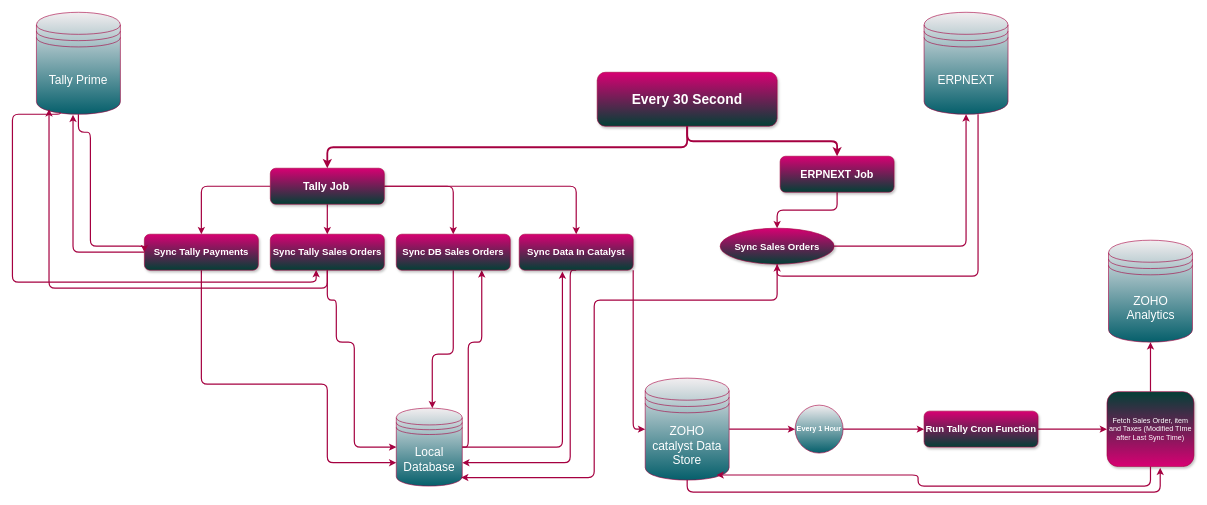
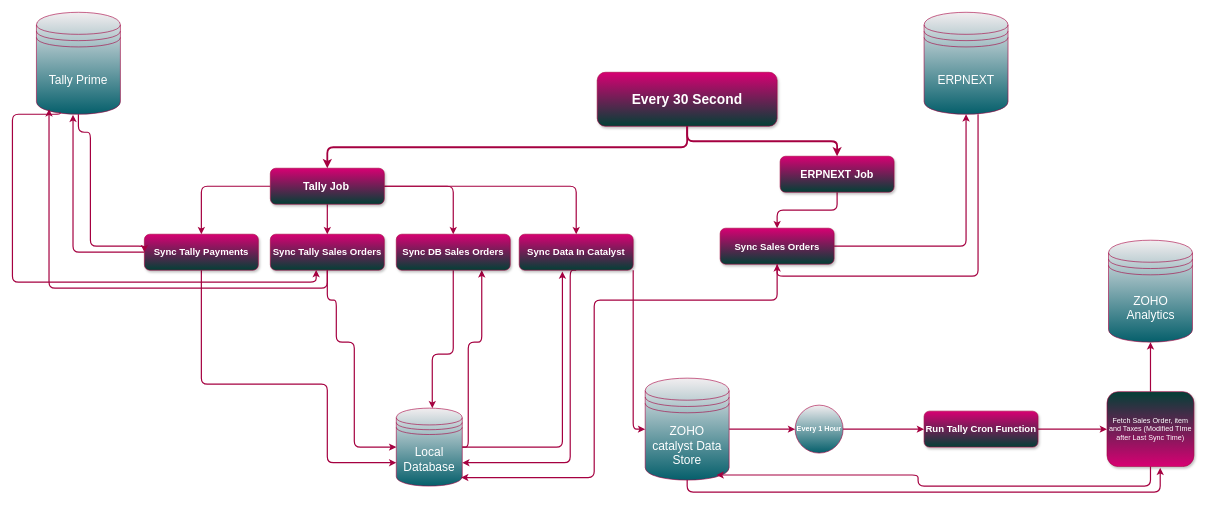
  <mxCell id="0" />
  <mxCell id="1" parent="0" />
  <mxCell id="2" style="edgeStyle=orthogonalEdgeStyle;rounded=1;orthogonalLoop=1;jettySize=auto;html=1;curved=0;strokeWidth=3;fillColor=#d80073;strokeColor=#A50040;entryX=0.5;entryY=0;entryDx=0;entryDy=0;exitX=0.5;exitY=1;exitDx=0;exitDy=0;" edge="1" parent="1" source="3" target="8"><mxGeometry relative="1" as="geometry"><mxPoint x="410" y="290" as="targetPoint" /><mxPoint x="775" y="230" as="sourcePoint" /></mxGeometry></mxCell>
  <mxCell id="3" value="&lt;font style=&quot;font-size: 23px;&quot;&gt;&lt;b&gt;Every 30 Second&lt;/b&gt;&lt;/font&gt;" style="rounded=1;whiteSpace=wrap;html=1;fillColor=#d80073;strokeColor=#A50040;fontColor=#ffffff;shadow=1;gradientColor=#024036;" vertex="1" parent="1"><mxGeometry x="995" y="120" width="300" height="90" as="geometry" /></mxCell>
  <mxCell id="4" style="edgeStyle=orthogonalEdgeStyle;rounded=1;orthogonalLoop=1;jettySize=auto;html=1;entryX=0.5;entryY=0;entryDx=0;entryDy=0;curved=0;fillColor=#d80073;strokeColor=#A50040;strokeWidth=2;" edge="1" parent="1" source="8" target="15"><mxGeometry relative="1" as="geometry" /></mxCell>
  <mxCell id="5" style="edgeStyle=orthogonalEdgeStyle;rounded=1;orthogonalLoop=1;jettySize=auto;html=1;entryX=0.5;entryY=0;entryDx=0;entryDy=0;fillColor=#d80073;strokeColor=#A50040;strokeWidth=2;" edge="1" parent="1" source="8" target="17"><mxGeometry relative="1" as="geometry" /></mxCell>
  <mxCell id="6" style="edgeStyle=orthogonalEdgeStyle;rounded=1;orthogonalLoop=1;jettySize=auto;html=1;entryX=0.5;entryY=0;entryDx=0;entryDy=0;fillColor=#d80073;strokeColor=#A50040;strokeWidth=2;" edge="1" parent="1" source="8" target="19"><mxGeometry relative="1" as="geometry" /></mxCell>
  <mxCell id="7" style="edgeStyle=orthogonalEdgeStyle;rounded=1;orthogonalLoop=1;jettySize=auto;html=1;entryX=0.5;entryY=0;entryDx=0;entryDy=0;curved=0;fillColor=#d80073;strokeColor=#A50040;strokeWidth=2;" edge="1" parent="1" source="8" target="22"><mxGeometry relative="1" as="geometry" /></mxCell>
  <mxCell id="8" value="&lt;font size=&quot;1&quot; style=&quot;&quot;&gt;&lt;b style=&quot;font-size: 18px;&quot;&gt;Tally Job&lt;span style=&quot;white-space: pre;&quot;&gt;&#09;&lt;/span&gt;&lt;/b&gt;&lt;/font&gt;" style="rounded=1;whiteSpace=wrap;html=1;fillColor=#d80073;strokeColor=#A50040;fontColor=#ffffff;shadow=1;gradientColor=#024036;" vertex="1" parent="1"><mxGeometry x="450" y="280" width="190" height="60" as="geometry" /></mxCell>
  <mxCell id="9" style="edgeStyle=orthogonalEdgeStyle;rounded=1;orthogonalLoop=1;jettySize=auto;html=1;curved=0;strokeWidth=3;fillColor=#d80073;strokeColor=#A50040;exitX=0.5;exitY=1;exitDx=0;exitDy=0;" edge="1" parent="1" source="3" target="11"><mxGeometry relative="1" as="geometry"><mxPoint x="940" y="270" as="targetPoint" /><mxPoint x="1135" y="190" as="sourcePoint" /></mxGeometry></mxCell>
  <mxCell id="10" style="edgeStyle=orthogonalEdgeStyle;rounded=1;orthogonalLoop=1;jettySize=auto;html=1;entryX=0.5;entryY=0;entryDx=0;entryDy=0;curved=0;strokeWidth=2;fillColor=#d80073;strokeColor=#A50040;" edge="1" parent="1" source="11" target="27"><mxGeometry relative="1" as="geometry" /></mxCell>
  <mxCell id="11" value="&lt;font size=&quot;1&quot; style=&quot;&quot;&gt;&lt;b style=&quot;font-size: 18px;&quot;&gt;ERPNEXT Job&lt;/b&gt;&lt;/font&gt;" style="rounded=1;whiteSpace=wrap;html=1;fillColor=#d80073;strokeColor=#A50040;fontColor=#ffffff;shadow=1;gradientColor=#024036;" vertex="1" parent="1"><mxGeometry x="1300" y="260" width="190" height="60" as="geometry" /></mxCell>
  <mxCell id="12" style="edgeStyle=orthogonalEdgeStyle;rounded=1;orthogonalLoop=1;jettySize=auto;html=1;entryX=0.75;entryY=1;entryDx=0;entryDy=0;fillColor=#d80073;strokeColor=#A50040;strokeWidth=2;curved=0;" edge="1" parent="1" source="13" target="19"><mxGeometry relative="1" as="geometry"><Array as="points"><mxPoint x="780" y="745" /><mxPoint x="780" y="570" /><mxPoint x="803" y="570" /></Array></mxGeometry></mxCell>
  <mxCell id="13" value="&lt;font style=&quot;font-size: 20px;&quot;&gt;Local Database&lt;/font&gt;" style="shape=datastore;whiteSpace=wrap;html=1;fillColor=#f2eef0;fontColor=#ffffff;strokeColor=#A50040;gradientColor=#055f6b;rounded=1;" vertex="1" parent="1"><mxGeometry x="660" y="680" width="110" height="130" as="geometry" /></mxCell>
  <mxCell id="14" style="edgeStyle=orthogonalEdgeStyle;rounded=1;orthogonalLoop=1;jettySize=auto;html=1;entryX=0;entryY=0.7;entryDx=0;entryDy=0;curved=0;fillColor=#d80073;strokeColor=#A50040;strokeWidth=2;" edge="1" parent="1" source="15" target="13"><mxGeometry relative="1" as="geometry"><Array as="points"><mxPoint x="335" y="640" /><mxPoint x="545" y="640" /><mxPoint x="545" y="771" /></Array></mxGeometry></mxCell>
  <mxCell id="15" value="&lt;b style=&quot;&quot;&gt;&lt;font style=&quot;font-size: 16px;&quot;&gt;Sync Tally Payments&lt;/font&gt;&lt;/b&gt;" style="rounded=1;whiteSpace=wrap;html=1;fillColor=#d80073;strokeColor=#A50040;fontColor=#ffffff;shadow=1;gradientColor=#024036;" vertex="1" parent="1"><mxGeometry x="240" y="390" width="190" height="60" as="geometry" /></mxCell>
  <mxCell id="16" style="edgeStyle=orthogonalEdgeStyle;rounded=1;orthogonalLoop=1;jettySize=auto;html=1;entryX=0;entryY=0.5;entryDx=0;entryDy=0;curved=0;fillColor=#d80073;strokeColor=#A50040;strokeWidth=2;" edge="1" parent="1" source="17" target="13"><mxGeometry relative="1" as="geometry"><Array as="points"><mxPoint x="545" y="500" /><mxPoint x="560" y="500" /><mxPoint x="560" y="570" /><mxPoint x="590" y="570" /><mxPoint x="590" y="745" /></Array></mxGeometry></mxCell>
  <mxCell id="17" value="&lt;b style=&quot;&quot;&gt;&lt;font style=&quot;font-size: 16px;&quot;&gt;Sync Tally Sales Orders&lt;/font&gt;&lt;/b&gt;" style="rounded=1;whiteSpace=wrap;html=1;fillColor=#d80073;strokeColor=#A50040;fontColor=#ffffff;shadow=1;gradientColor=#024036;" vertex="1" parent="1"><mxGeometry x="450" y="390" width="190" height="60" as="geometry" /></mxCell>
  <mxCell id="18" style="edgeStyle=orthogonalEdgeStyle;rounded=1;orthogonalLoop=1;jettySize=auto;html=1;curved=0;strokeWidth=2;fillColor=#d80073;strokeColor=#A50040;" edge="1" parent="1" source="19" target="13"><mxGeometry relative="1" as="geometry"><Array as="points"><mxPoint x="755" y="590" /><mxPoint y="590" x="720" /></Array></mxGeometry></mxCell>
  <mxCell id="19" value="&lt;b style=&quot;&quot;&gt;&lt;font style=&quot;font-size: 16px;&quot;&gt;Sync DB Sales Orders&lt;/font&gt;&lt;/b&gt;" style="rounded=1;whiteSpace=wrap;html=1;fillColor=#d80073;strokeColor=#A50040;fontColor=#ffffff;shadow=1;gradientColor=#024036;" vertex="1" parent="1"><mxGeometry x="660" y="390" width="190" height="60" as="geometry" /></mxCell>
  <mxCell id="20" style="edgeStyle=orthogonalEdgeStyle;rounded=1;orthogonalLoop=1;jettySize=auto;html=1;entryX=1;entryY=0.7;entryDx=0;entryDy=0;exitX=0.5;exitY=1;exitDx=0;exitDy=0;fillColor=#d80073;strokeColor=#A50040;strokeWidth=2;" edge="1" parent="1" source="22" target="13"><mxGeometry relative="1" as="geometry"><mxPoint x="910" y="490" as="sourcePoint" /><Array as="points"><mxPoint x="950" y="450" /><mxPoint x="950" y="771" /></Array></mxGeometry></mxCell>
  <mxCell id="21" style="edgeStyle=orthogonalEdgeStyle;rounded=1;orthogonalLoop=1;jettySize=auto;html=1;entryX=0;entryY=0.5;entryDx=0;entryDy=0;curved=0;fillColor=#d80073;strokeColor=#A50040;strokeWidth=2;" edge="1" parent="1" source="22" target="24"><mxGeometry relative="1" as="geometry"><Array as="points"><mxPoint x="1055" y="715" /></Array></mxGeometry></mxCell>
  <mxCell id="22" value="&lt;b style=&quot;&quot;&gt;&lt;font style=&quot;font-size: 16px;&quot;&gt;Sync Data In Catalyst&lt;/font&gt;&lt;/b&gt;" style="rounded=1;whiteSpace=wrap;html=1;fillColor=#d80073;strokeColor=#A50040;fontColor=#ffffff;shadow=1;gradientColor=#024036;" vertex="1" parent="1"><mxGeometry x="865" y="390" width="190" height="60" as="geometry" /></mxCell>
  <mxCell id="23" value="" style="edgeStyle=orthogonalEdgeStyle;rounded=1;orthogonalLoop=1;jettySize=auto;html=1;fillColor=#d80073;strokeColor=#A50040;strokeWidth=2;" edge="1" parent="1" source="24" target="37"><mxGeometry relative="1" as="geometry" /></mxCell>
  <mxCell id="24" value="&lt;font style=&quot;font-size: 20px;&quot;&gt;ZOHO&lt;br&gt;catalyst Data Store&lt;br&gt;&lt;/font&gt;" style="shape=datastore;whiteSpace=wrap;html=1;fillColor=#f2eef0;fontColor=#ffffff;strokeColor=#A50040;gradientColor=#055f6b;rounded=1;" vertex="1" parent="1"><mxGeometry x="1075" y="630" width="140" height="170" as="geometry" /></mxCell>
  <mxCell id="25" style="edgeStyle=orthogonalEdgeStyle;rounded=1;orthogonalLoop=1;jettySize=auto;html=1;entryX=0.379;entryY=1.039;entryDx=0;entryDy=0;entryPerimeter=0;curved=0;fillColor=#d80073;strokeColor=#A50040;strokeWidth=2;" edge="1" parent="1" source="13" target="22"><mxGeometry relative="1" as="geometry" /></mxCell>
  <mxCell id="26" style="edgeStyle=orthogonalEdgeStyle;rounded=1;orthogonalLoop=1;jettySize=auto;html=1;entryX=0.5;entryY=1;entryDx=0;entryDy=0;curved=0;strokeWidth=2;fillColor=#d80073;strokeColor=#A50040;" edge="1" parent="1" source="27" target="30"><mxGeometry relative="1" as="geometry" /></mxCell>
- <mxCell id="27" value="&lt;b style=&quot;&quot;&gt;&lt;font style=&quot;font-size: 16px;&quot;&gt;Sync Sales Orders&lt;/font&gt;&lt;/b&gt;" style="ellipse;whiteSpace=wrap;html=1;fillColor=#d80073;strokeColor=#A50040;fontColor=#ffffff;shadow=1;gradientColor=#024036;" vertex="1" parent="1"><mxGeometry x="1200" y="380" width="190" height="60" as="geometry" /></mxCell>
+ <mxCell id="27" value="&lt;b style=&quot;&quot;&gt;&lt;font style=&quot;font-size: 16px;&quot;&gt;Sync Sales Orders&lt;/font&gt;&lt;/b&gt;" style="rounded=1;whiteSpace=wrap;html=1;fillColor=#d80073;strokeColor=#A50040;fontColor=#ffffff;shadow=1;gradientColor=#024036;" vertex="1" parent="1"><mxGeometry x="1200" y="380" width="190" height="60" as="geometry" /></mxCell>
  <mxCell id="28" style="edgeStyle=orthogonalEdgeStyle;rounded=1;orthogonalLoop=1;jettySize=auto;html=1;entryX=0.983;entryY=0.89;entryDx=0;entryDy=0;entryPerimeter=0;strokeWidth=2;fillColor=#d80073;strokeColor=#A50040;curved=0;" edge="1" parent="1" source="27" target="13"><mxGeometry relative="1" as="geometry"><Array as="points"><mxPoint x="1295" y="500" /><mxPoint x="990" y="500" /><mxPoint x="990" y="796" /></Array></mxGeometry></mxCell>
  <mxCell id="29" style="edgeStyle=orthogonalEdgeStyle;rounded=1;orthogonalLoop=1;jettySize=auto;html=1;entryX=0.5;entryY=1;entryDx=0;entryDy=0;curved=0;fillColor=#d80073;strokeColor=#A50040;strokeWidth=2;" edge="1" parent="1" source="30" target="27"><mxGeometry relative="1" as="geometry"><Array as="points"><mxPoint x="1630" y="460" /><mxPoint x="1295" y="460" /></Array></mxGeometry></mxCell>
  <mxCell id="30" value="&lt;font style=&quot;font-size: 20px;&quot;&gt;ERPNEXT&lt;br&gt;&lt;/font&gt;" style="shape=datastore;whiteSpace=wrap;html=1;fillColor=#f2eef0;fontColor=#ffffff;strokeColor=#A50040;gradientColor=#055f6b;rounded=1;" vertex="1" parent="1"><mxGeometry x="1540" y="20" width="140" height="170" as="geometry" /></mxCell>
  <mxCell id="31" style="edgeStyle=orthogonalEdgeStyle;rounded=1;orthogonalLoop=1;jettySize=auto;html=1;entryX=0;entryY=0.5;entryDx=0;entryDy=0;curved=0;fillColor=#d80073;strokeColor=#A50040;strokeWidth=2;" edge="1" parent="1" source="32" target="15"><mxGeometry relative="1" as="geometry"><Array as="points"><mxPoint x="130" y="220" /><mxPoint x="150" y="220" /><mxPoint x="150" y="410" /><mxPoint x="240" y="410" /></Array></mxGeometry></mxCell>
  <mxCell id="32" value="&lt;font style=&quot;font-size: 20px;&quot;&gt;Tally Prime&lt;br&gt;&lt;/font&gt;" style="shape=datastore;whiteSpace=wrap;html=1;fillColor=#f2eef0;fontColor=#ffffff;strokeColor=#A50040;gradientColor=#055f6b;rounded=1;" vertex="1" parent="1"><mxGeometry x="60" y="20" width="140" height="170" as="geometry" /></mxCell>
  <mxCell id="33" style="edgeStyle=orthogonalEdgeStyle;rounded=1;orthogonalLoop=1;jettySize=auto;html=1;entryX=0.436;entryY=1.006;entryDx=0;entryDy=0;entryPerimeter=0;curved=0;fillColor=#d80073;strokeColor=#A50040;strokeWidth=2;" edge="1" parent="1" source="15" target="32"><mxGeometry relative="1" as="geometry" /></mxCell>
  <mxCell id="34" style="edgeStyle=orthogonalEdgeStyle;rounded=1;orthogonalLoop=1;jettySize=auto;html=1;entryX=0.15;entryY=0.95;entryDx=0;entryDy=0;entryPerimeter=0;curved=0;fillColor=#d80073;strokeColor=#A50040;strokeWidth=2;" edge="1" parent="1" source="17" target="32"><mxGeometry relative="1" as="geometry"><Array as="points"><mxPoint x="545" y="480" /><mxPoint x="81" y="480" /></Array></mxGeometry></mxCell>
  <mxCell id="35" style="edgeStyle=orthogonalEdgeStyle;rounded=1;orthogonalLoop=1;jettySize=auto;html=1;entryX=0.402;entryY=0.994;entryDx=0;entryDy=0;entryPerimeter=0;exitX=0.283;exitY=0.982;exitDx=0;exitDy=0;exitPerimeter=0;fillColor=#d80073;strokeColor=#A50040;strokeWidth=2;" edge="1" parent="1" source="32" target="17"><mxGeometry relative="1" as="geometry"><Array as="points"><mxPoint x="100" y="190" /><mxPoint x="20" y="190" /><mxPoint x="20" y="470" /><mxPoint x="526" y="470" /></Array></mxGeometry></mxCell>
  <mxCell id="36" style="edgeStyle=orthogonalEdgeStyle;rounded=1;orthogonalLoop=1;jettySize=auto;html=1;entryX=0;entryY=0.5;entryDx=0;entryDy=0;strokeWidth=2;curved=0;fillColor=#d80073;strokeColor=#A50040;" edge="1" parent="1" source="37" target="39"><mxGeometry relative="1" as="geometry" /></mxCell>
  <mxCell id="37" value="&lt;b&gt;Every 1 Hour&lt;/b&gt;" style="ellipse;whiteSpace=wrap;html=1;fillColor=#f2eef0;strokeColor=#A50040;fontColor=#ffffff;gradientColor=#055f6b;rounded=1;" vertex="1" parent="1"><mxGeometry x="1325" y="675" width="80" height="80" as="geometry" /></mxCell>
  <mxCell id="38" value="" style="edgeStyle=orthogonalEdgeStyle;rounded=1;orthogonalLoop=1;jettySize=auto;html=1;fillColor=#d80073;strokeColor=#A50040;strokeWidth=2;" edge="1" parent="1" source="39" target="41"><mxGeometry relative="1" as="geometry" /></mxCell>
  <mxCell id="39" value="&lt;b style=&quot;&quot;&gt;&lt;font style=&quot;font-size: 16px;&quot;&gt;Run Tally Cron Function&lt;/font&gt;&lt;/b&gt;" style="rounded=1;whiteSpace=wrap;html=1;fillColor=#d80073;strokeColor=#A50040;fontColor=#ffffff;shadow=1;gradientColor=#024036;" vertex="1" parent="1"><mxGeometry x="1540" y="685" width="190" height="60" as="geometry" /></mxCell>
  <mxCell id="40" style="edgeStyle=orthogonalEdgeStyle;rounded=1;orthogonalLoop=1;jettySize=auto;html=1;fillColor=#d80073;strokeColor=#A50040;strokeWidth=2;" edge="1" parent="1" source="41" target="44"><mxGeometry relative="1" as="geometry" /></mxCell>
  <mxCell id="41" value="Fetch Sales Order, item and Taxes (Modified TIme after Last Sync Time)" style="whiteSpace=wrap;html=1;fillColor=#d80073;strokeColor=#A50040;fontColor=#ffffff;rounded=1;shadow=1;gradientColor=#024036;direction=west;" vertex="1" parent="1"><mxGeometry x="1845" y="652.5" width="145" height="125" as="geometry" /></mxCell>
  <mxCell id="42" style="edgeStyle=orthogonalEdgeStyle;rounded=1;orthogonalLoop=1;jettySize=auto;html=1;entryX=0.85;entryY=0.95;entryDx=0;entryDy=0;entryPerimeter=0;curved=0;fillColor=#d80073;strokeColor=#A50040;strokeWidth=2;" edge="1" parent="1" source="41" target="24"><mxGeometry relative="1" as="geometry"><Array as="points"><mxPoint x="1918" y="810" /><mxPoint x="1530" y="810" /><mxPoint x="1530" y="791" /></Array></mxGeometry></mxCell>
  <mxCell id="43" style="edgeStyle=orthogonalEdgeStyle;rounded=1;orthogonalLoop=1;jettySize=auto;html=1;entryX=0.388;entryY=-0.016;entryDx=0;entryDy=0;entryPerimeter=0;curved=0;strokeWidth=2;fillColor=#d80073;strokeColor=#A50040;" edge="1" parent="1" source="24" target="41"><mxGeometry relative="1" as="geometry"><Array as="points"><mxPoint x="1145" y="820" /><mxPoint x="1934" y="820" /></Array></mxGeometry></mxCell>
  <mxCell id="44" value="&lt;font style=&quot;font-size: 20px;&quot;&gt;ZOHO&lt;br&gt;Analytics&lt;br&gt;&lt;/font&gt;" style="shape=datastore;whiteSpace=wrap;html=1;fillColor=#f2eef0;fontColor=#ffffff;strokeColor=#A50040;gradientColor=#055f6b;rounded=1;" vertex="1" parent="1"><mxGeometry x="1847.5" y="400" width="140" height="170" as="geometry" /></mxCell>
